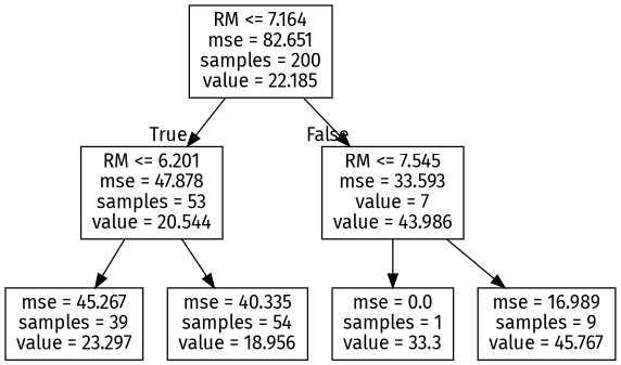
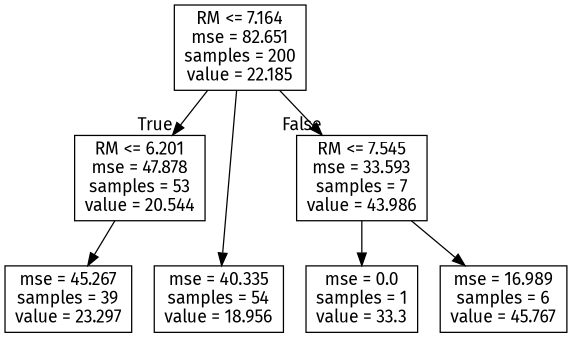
  digraph {
    fontname="Fira Sans"
    node [fontname="Fira Sans" shape=box]
    edge [fontname="Fira Sans"]
    n1 [label="RM <= 7.164\nmse = 82.651\nsamples = 200\nvalue = 22.185"]
    n2 [label="RM <= 6.201\nmse = 47.878\nsamples = 53\nvalue = 20.544"]
-   n3 [label="RM <= 7.545\nmse = 33.593\nvalue = 7\nvalue = 43.986"]
+   n3 [label="RM <= 7.545\nmse = 33.593\nsamples = 7\nvalue = 43.986"]
    n4 [label="mse = 40.335\nsamples = 54\nvalue = 18.956"]
    n5 [label="mse = 45.267\nsamples = 39\nvalue = 23.297"]
    n6 [label="mse = 0.0\nsamples = 1\nvalue = 33.3"]
-   n7 [label="mse = 16.989\nsamples = 9\nvalue = 45.767"]
+   n7 [label="mse = 16.989\nsamples = 6\nvalue = 45.767"]
    n1 -> n2 [headlabel=True labelangle=45 labeldistance=2.5]
    n1 -> n3 [headlabel=False labelangle=-45 labeldistance=2.5]
-   n2 -> n4
+   n1 -> n4
    n2 -> n5
    n3 -> n6
    n3 -> n7
  }
